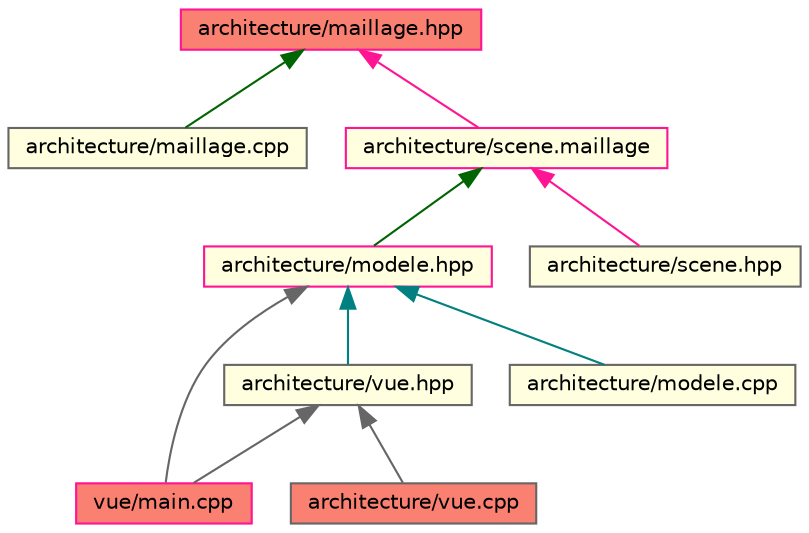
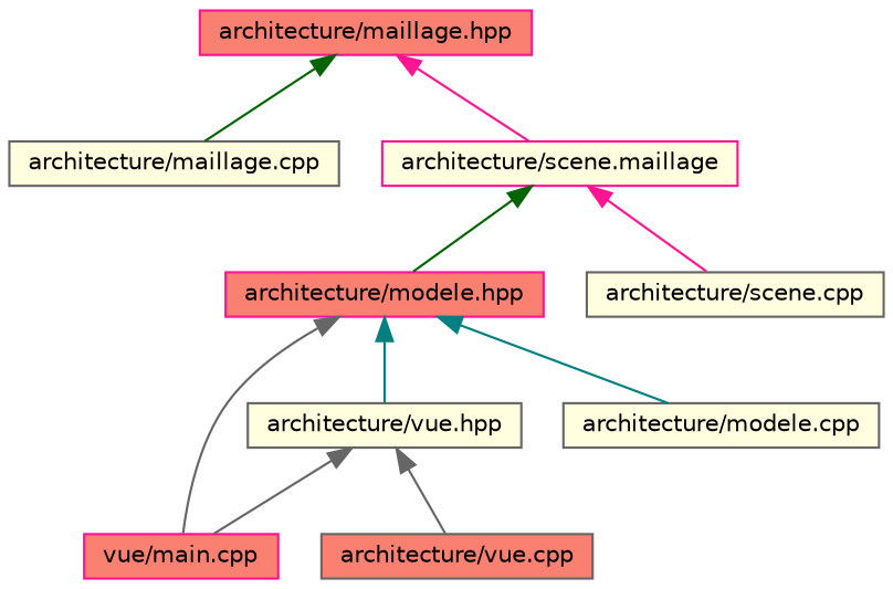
  digraph {
    node [color=gray40 fillcolor=lightyellow fontname=Helvetica fontsize=10 shape=record style=filled]
    edge [color=gray40 dir=back fontname=Helvetica fontsize=10 labelfontname=Helvetica labelfontsize=10 style=solid]
    n1 [color=deeppink fillcolor=salmon fontcolor=black height=0.2 label="architecture/maillage.hpp" width=0.4]
    n2 [height=0.2 label="architecture/maillage.cpp" width=0.4]
    n3 [color=deeppink height=0.2 label="architecture/scene.maillage" width=0.4]
-   n4 [color=deeppink height=0.2 label="architecture/modele.hpp" width=0.4]
-   n5 [height=0.2 label="architecture/scene.hpp" width=0.4]
+   n4 [color=deeppink fillcolor=salmon height=0.2 label="architecture/modele.hpp" width=0.4]
+   n5 [height=0.2 label="architecture/scene.cpp" width=0.4]
    n6 [color=deeppink fillcolor=salmon height=0.2 label="vue/main.cpp" width=0.4]
    n7 [height=0.2 label="architecture/vue.hpp" width=0.4]
    n8 [height=0.2 label="architecture/modele.cpp" width=0.4]
    n9 [fillcolor=salmon height=0.2 label="architecture/vue.cpp" width=0.4]
    n1 -> n2 [color=darkgreen]
    n1 -> n3 [color=deeppink]
    n3 -> n4 [color=darkgreen]
    n3 -> n5 [color=deeppink]
    n4 -> n6
    n4 -> n7 [color=teal]
    n4 -> n8 [color=teal]
    n7 -> n6
    n7 -> n9
  }
